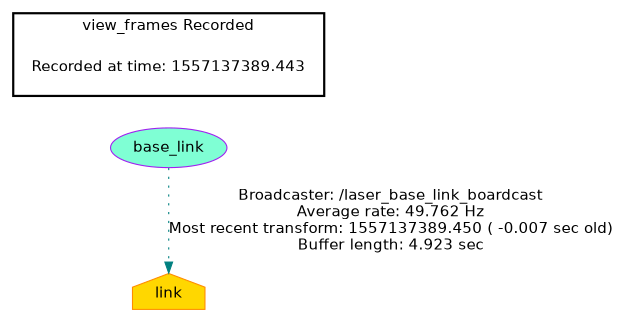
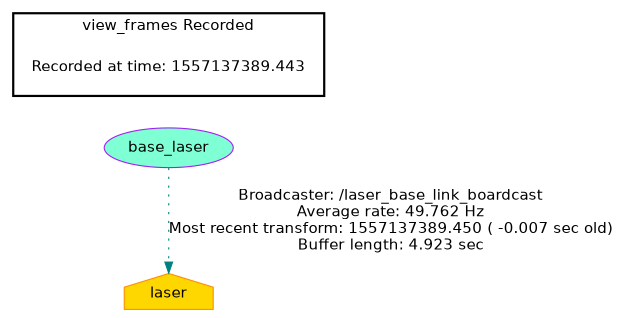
  digraph {
    fontname="DejaVu Sans"
    node [color=purple fontname="DejaVu Sans" style=filled]
    edge [fontname="DejaVu Sans"]
    "Recorded at time: 1557137389.443" [fillcolor=white shape=plaintext]
-   base_link [fillcolor=aquamarine shape=ellipse]
-   laser [color=darkorange fillcolor=gold shape=house label=link]
+   base_link [fillcolor=aquamarine shape=ellipse label=base_laser]
+   laser [color=darkorange fillcolor=gold shape=house]
    subgraph cluster_1 {
      color=black
      label="view_frames Recorded"
      style=bold
      "Recorded at time: 1557137389.443"
    }
    "Recorded at time: 1557137389.443" -> base_link [style=invis]
    base_link -> laser [color=teal label="Broadcaster: /laser_base_link_boardcast\nAverage rate: 49.762 Hz\nMost recent transform: 1557137389.450 ( -0.007 sec old)\nBuffer length: 4.923 sec\n" style=dotted]
  }
